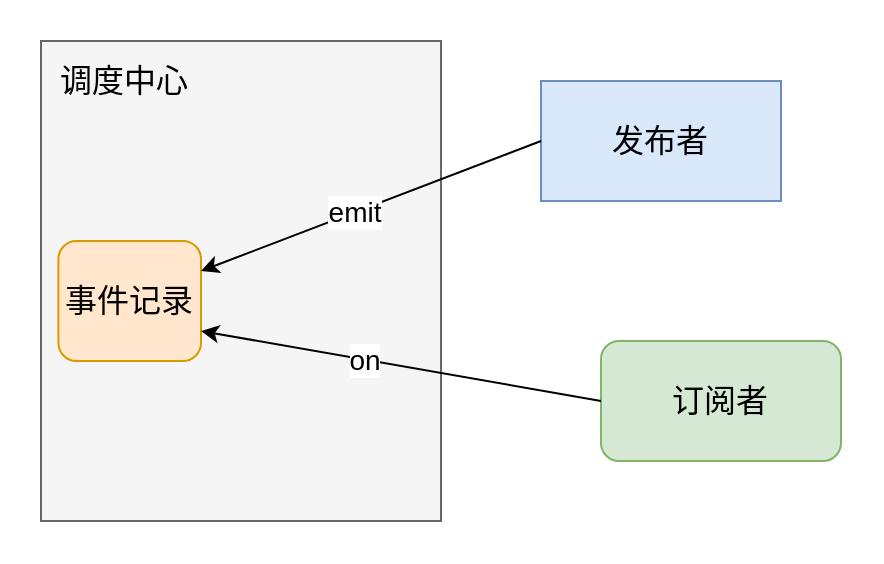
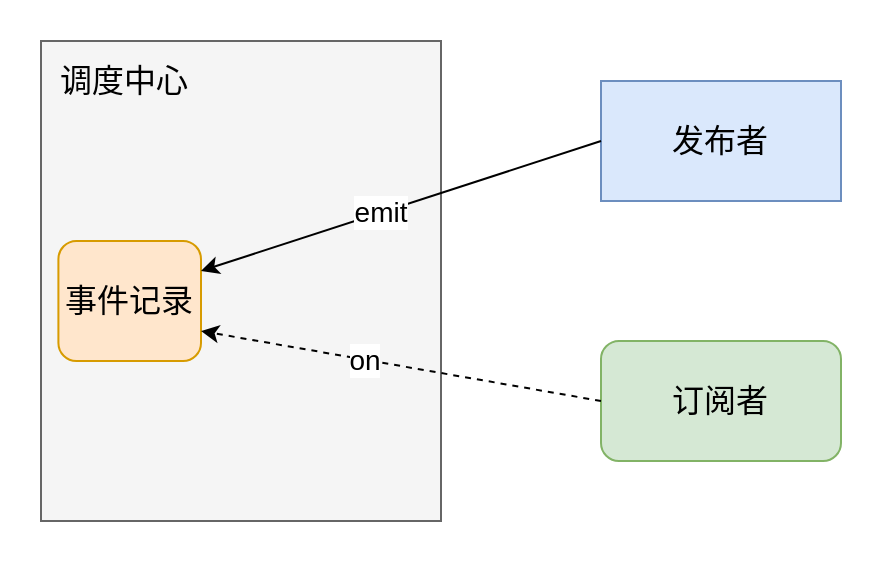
  <mxCell id="0" />
  <mxCell id="1" parent="0" />
  <mxCell id="2" value="" style="group;fontSize=16;fillColor=#f5f5f5;strokeColor=#666666;fontColor=#333333;" vertex="1" connectable="0" parent="1"><mxGeometry x="20" y="20" width="200" height="240" as="geometry" /></mxCell>
  <mxCell id="3" value="" style="rounded=0;whiteSpace=wrap;html=1;fillColor=#f5f5f5;fontColor=#333333;strokeColor=#666666;" vertex="1" parent="2"><mxGeometry width="200" height="240" as="geometry" /></mxCell>
  <mxCell id="4" value="调度中心" style="text;html=1;strokeColor=none;fillColor=none;align=center;verticalAlign=middle;whiteSpace=wrap;rounded=0;fontSize=16;" vertex="1" parent="2"><mxGeometry x="4.35" y="10" width="75.65" height="20" as="geometry" /></mxCell>
  <mxCell id="5" value="事件记录" style="rounded=1;whiteSpace=wrap;html=1;fontSize=16;fillColor=#ffe6cc;strokeColor=#d79b00;" vertex="1" parent="2"><mxGeometry x="8.7" y="100" width="71.3" height="60" as="geometry" /></mxCell>
- <mxCell id="6" value="发布者" style="rounded=0;whiteSpace=wrap;html=1;fontSize=16;fillColor=#dae8fc;strokeColor=#6c8ebf;" vertex="1" parent="1"><mxGeometry x="270" y="40" width="120" height="60" as="geometry" /></mxCell>
+ <mxCell id="6" value="发布者" style="rounded=0;whiteSpace=wrap;html=1;fontSize=16;fillColor=#dae8fc;strokeColor=#6c8ebf;" vertex="1" parent="1"><mxGeometry x="300" y="40" width="120" height="60" as="geometry" /></mxCell>
  <mxCell id="7" value="订阅者" style="whiteSpace=wrap;html=1;fontSize=16;fillColor=#d5e8d4;strokeColor=#82b366;rounded=1;" vertex="1" parent="1"><mxGeometry x="300" y="170" width="120" height="60" as="geometry" /></mxCell>
  <mxCell id="8" value="" style="endArrow=classic;html=1;rounded=0;entryX=1;entryY=0.25;entryDx=0;entryDy=0;exitX=0;exitY=0.5;exitDx=0;exitDy=0;" edge="1" parent="1" source="6" target="5"><mxGeometry width="50" height="50" relative="1" as="geometry"><mxPoint x="240" y="79" as="sourcePoint" /><mxPoint x="290" y="120" as="targetPoint" /></mxGeometry></mxCell>
  <mxCell id="9" value="emit" style="edgeLabel;html=1;align=center;verticalAlign=middle;resizable=0;points=[];fontSize=14;" vertex="1" connectable="0" parent="8"><mxGeometry x="0.099" relative="1" as="geometry"><mxPoint as="offset" /></mxGeometry></mxCell>
- <mxCell id="10" value="" style="endArrow=classic;html=1;rounded=0;entryX=1;entryY=0.75;entryDx=0;entryDy=0;exitX=0;exitY=0.5;exitDx=0;exitDy=0;" edge="1" parent="1" source="7" target="5"><mxGeometry width="50" height="50" relative="1" as="geometry"><mxPoint x="300" y="270" as="sourcePoint" /><mxPoint x="290" y="120" as="targetPoint" /></mxGeometry></mxCell>
+ <mxCell id="10" value="" style="endArrow=classic;html=1;rounded=0;entryX=1;entryY=0.75;entryDx=0;entryDy=0;exitX=0;exitY=0.5;exitDx=0;exitDy=0;dashed=1;" edge="1" parent="1" source="7" target="5"><mxGeometry width="50" height="50" relative="1" as="geometry"><mxPoint x="300" y="270" as="sourcePoint" /><mxPoint x="290" y="120" as="targetPoint" /></mxGeometry></mxCell>
  <mxCell id="11" value="on" style="edgeLabel;html=1;align=center;verticalAlign=middle;resizable=0;points=[];fontSize=14;" vertex="1" connectable="0" parent="10"><mxGeometry x="0.183" relative="1" as="geometry"><mxPoint as="offset" /></mxGeometry></mxCell>
